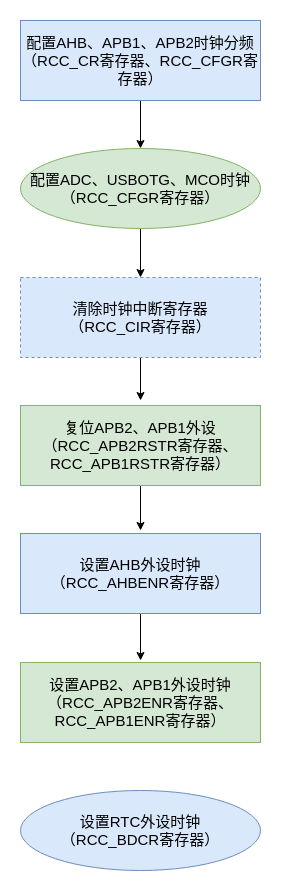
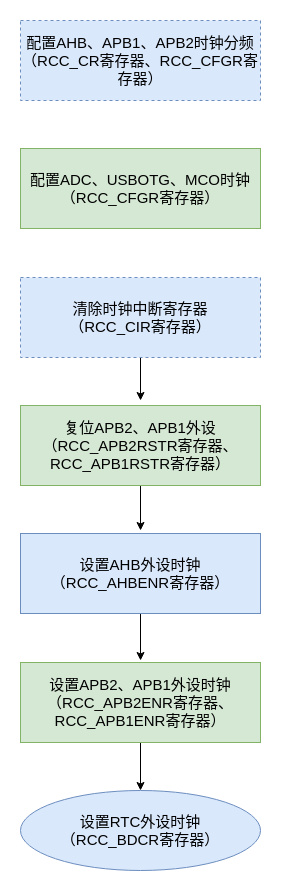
  <mxCell id="0" />
  <mxCell id="1" parent="0" />
- <mxCell id="2" style="edgeStyle=orthogonalEdgeStyle;rounded=0;orthogonalLoop=1;jettySize=auto;html=1;exitX=0.5;exitY=1;exitDx=0;exitDy=0;entryX=0.5;entryY=0;entryDx=0;entryDy=0;fontFamily=Helvetica;fontSize=15;" edge="1" parent="1" source="3" target="5"><mxGeometry relative="1" as="geometry" /></mxCell>
- <mxCell id="3" value="配置AHB、APB1、APB2时钟分频&lt;br style=&quot;font-size: 15px;&quot;&gt;（RCC_CR寄存器、RCC_CFGR寄存器）" style="rounded=0;whiteSpace=wrap;html=1;fillColor=#dae8fc;strokeColor=#6c8ebf;fontFamily=Helvetica;fontSize=15;" vertex="1" parent="1"><mxGeometry x="20" y="20" width="240" height="80" as="geometry" /></mxCell>
- <mxCell id="4" style="edgeStyle=orthogonalEdgeStyle;rounded=0;orthogonalLoop=1;jettySize=auto;html=1;exitX=0.5;exitY=1;exitDx=0;exitDy=0;fontFamily=Helvetica;fontSize=15;" edge="1" parent="1" source="5" target="7"><mxGeometry relative="1" as="geometry" /></mxCell>
- <mxCell id="5" value="配置ADC、USBOTG、MCO时钟&lt;br style=&quot;font-size: 15px;&quot;&gt;（RCC_CFGR寄存器）" style="ellipse;whiteSpace=wrap;html=1;fillColor=#d5e8d4;strokeColor=#82b366;fontFamily=Helvetica;fontSize=15;" vertex="1" parent="1"><mxGeometry x="20" y="148" width="240" height="80" as="geometry" /></mxCell>
+ <mxCell id="3" value="配置AHB、APB1、APB2时钟分频&lt;br style=&quot;font-size: 15px;&quot;&gt;（RCC_CR寄存器、RCC_CFGR寄存器）" style="rounded=0;whiteSpace=wrap;html=1;fillColor=#dae8fc;strokeColor=#6c8ebf;fontFamily=Helvetica;fontSize=15;dashed=1;" vertex="1" parent="1"><mxGeometry x="20" y="20" width="240" height="80" as="geometry" /></mxCell>
+ <mxCell id="5" value="配置ADC、USBOTG、MCO时钟&lt;br style=&quot;font-size: 15px;&quot;&gt;（RCC_CFGR寄存器）" style="rounded=0;whiteSpace=wrap;html=1;fillColor=#d5e8d4;strokeColor=#82b366;fontFamily=Helvetica;fontSize=15;" vertex="1" parent="1"><mxGeometry x="20" y="148" width="240" height="80" as="geometry" /></mxCell>
  <mxCell id="6" style="edgeStyle=orthogonalEdgeStyle;rounded=0;orthogonalLoop=1;jettySize=auto;html=1;exitX=0.5;exitY=1;exitDx=0;exitDy=0;fontFamily=Helvetica;fontSize=15;" edge="1" parent="1" source="7"><mxGeometry relative="1" as="geometry"><mxPoint x="140.048" y="400" as="targetPoint" /></mxGeometry></mxCell>
  <mxCell id="7" value="清除时钟中断寄存器&lt;br style=&quot;font-size: 15px;&quot;&gt;（RCC_CIR寄存器）" style="rounded=0;whiteSpace=wrap;html=1;fillColor=#dae8fc;strokeColor=#6c8ebf;fontFamily=Helvetica;fontSize=15;dashed=1;" vertex="1" parent="1"><mxGeometry x="20" y="277" width="240" height="80" as="geometry" /></mxCell>
  <mxCell id="8" style="edgeStyle=orthogonalEdgeStyle;rounded=0;orthogonalLoop=1;jettySize=auto;html=1;exitX=0.5;exitY=1;exitDx=0;exitDy=0;fontFamily=Helvetica;fontSize=15;" edge="1" parent="1" source="9"><mxGeometry relative="1" as="geometry"><mxPoint x="140.048" y="530" as="targetPoint" /></mxGeometry></mxCell>
  <mxCell id="9" value="复位APB2、APB1外设&lt;br style=&quot;font-size: 15px;&quot;&gt;（RCC_APB2RSTR寄存器、&lt;br style=&quot;font-size: 15px;&quot;&gt;RCC_APB1RSTR寄存器）" style="rounded=0;whiteSpace=wrap;html=1;fillColor=#d5e8d4;strokeColor=#82b366;fontFamily=Helvetica;fontSize=15;" vertex="1" parent="1"><mxGeometry x="20" y="405" width="240" height="80" as="geometry" /></mxCell>
  <mxCell id="10" style="edgeStyle=orthogonalEdgeStyle;rounded=0;orthogonalLoop=1;jettySize=auto;html=1;exitX=0.5;exitY=1;exitDx=0;exitDy=0;fontFamily=Helvetica;fontSize=15;" edge="1" parent="1" source="11"><mxGeometry relative="1" as="geometry"><mxPoint x="140.048" y="660" as="targetPoint" /></mxGeometry></mxCell>
  <mxCell id="11" value="设置AHB外设时钟&lt;br style=&quot;font-size: 15px;&quot;&gt;（RCC_AHBENR寄存器）" style="rounded=0;whiteSpace=wrap;html=1;fillColor=#dae8fc;strokeColor=#6c8ebf;fontFamily=Helvetica;fontSize=15;" vertex="1" parent="1"><mxGeometry x="20" y="533" width="240" height="80" as="geometry" /></mxCell>
+ <mxCell id="12" style="edgeStyle=orthogonalEdgeStyle;rounded=0;orthogonalLoop=1;jettySize=auto;html=1;exitX=0.5;exitY=1;exitDx=0;exitDy=0;entryX=0.5;entryY=0;entryDx=0;entryDy=0;fontFamily=Helvetica;fontSize=15;" edge="1" parent="1" source="13" target="14"><mxGeometry relative="1" as="geometry" /></mxCell>
  <mxCell id="13" value="设置APB2、APB1外设时钟&lt;br style=&quot;font-size: 15px;&quot;&gt;（RCC_APB2ENR寄存器、&lt;br style=&quot;font-size: 15px;&quot;&gt;RCC_APB1ENR寄存器）" style="rounded=0;whiteSpace=wrap;html=1;fillColor=#d5e8d4;strokeColor=#82b366;fontFamily=Helvetica;fontSize=15;" vertex="1" parent="1"><mxGeometry x="20" y="662" width="240" height="80" as="geometry" /></mxCell>
  <mxCell id="14" value="设置RTC外设时钟&lt;br style=&quot;font-size: 15px;&quot;&gt;（RCC_BDCR寄存器）" style="ellipse;whiteSpace=wrap;html=1;fillColor=#dae8fc;strokeColor=#6c8ebf;fontFamily=Helvetica;fontSize=15;" vertex="1" parent="1"><mxGeometry x="20" y="790" width="240" height="80" as="geometry" /></mxCell>
